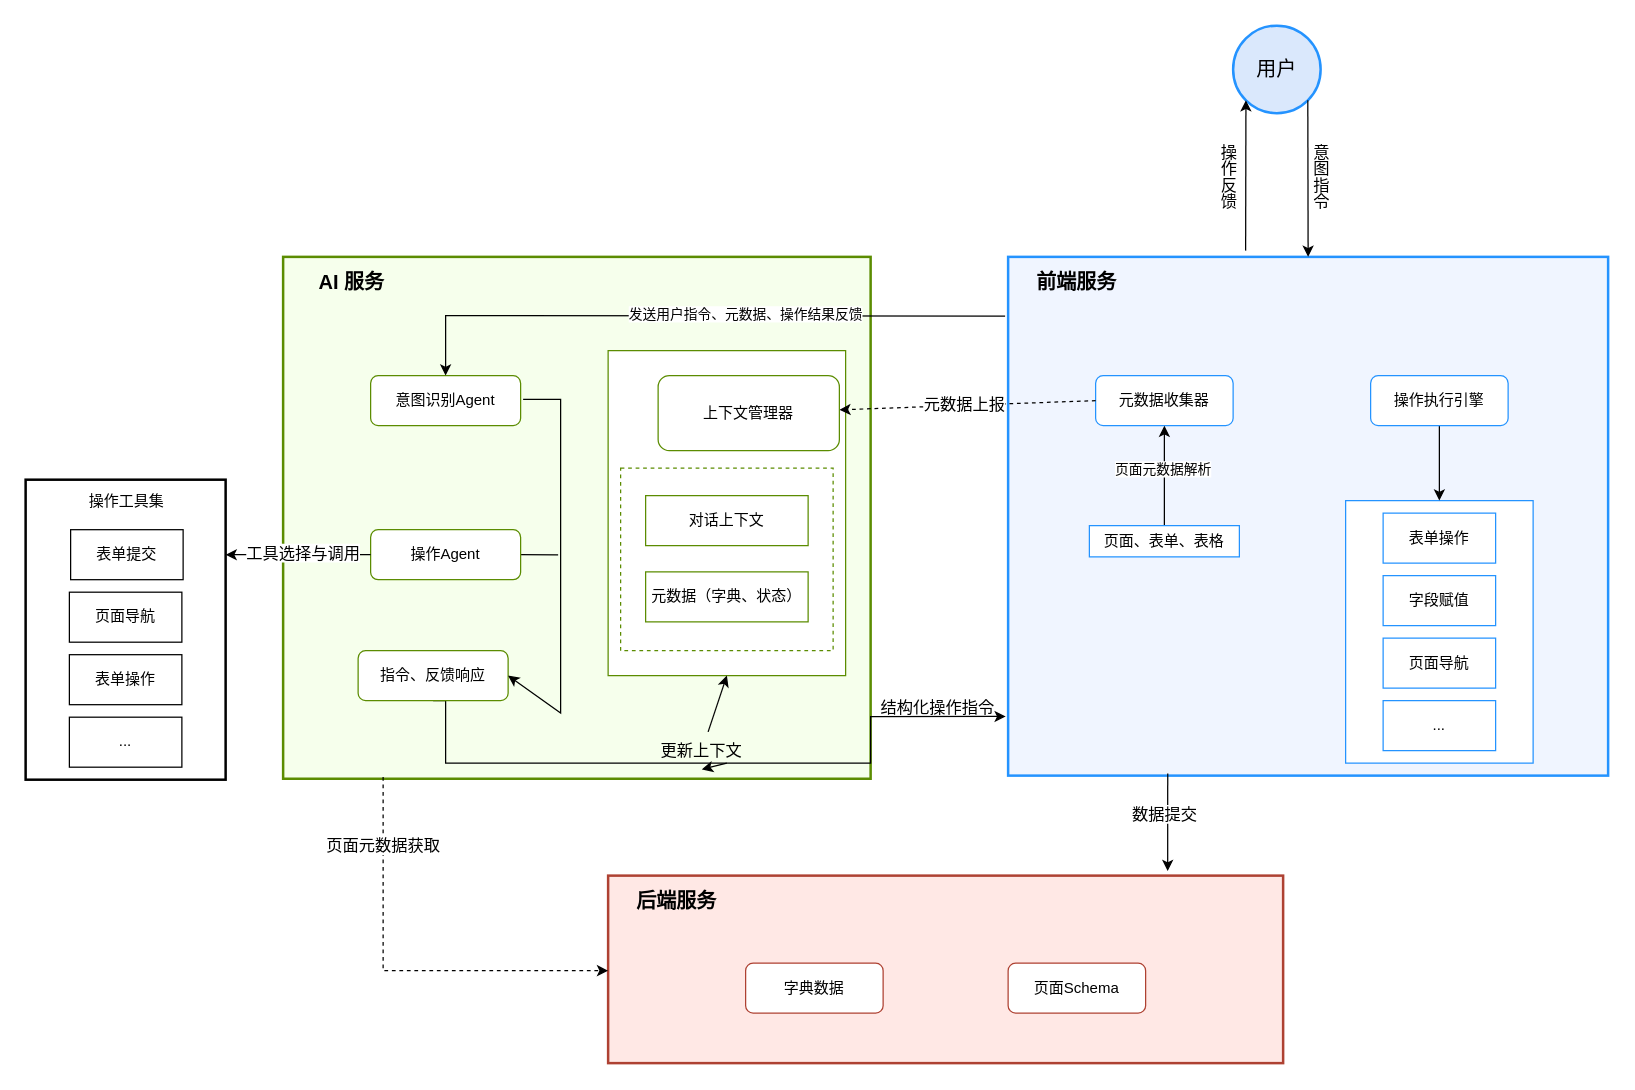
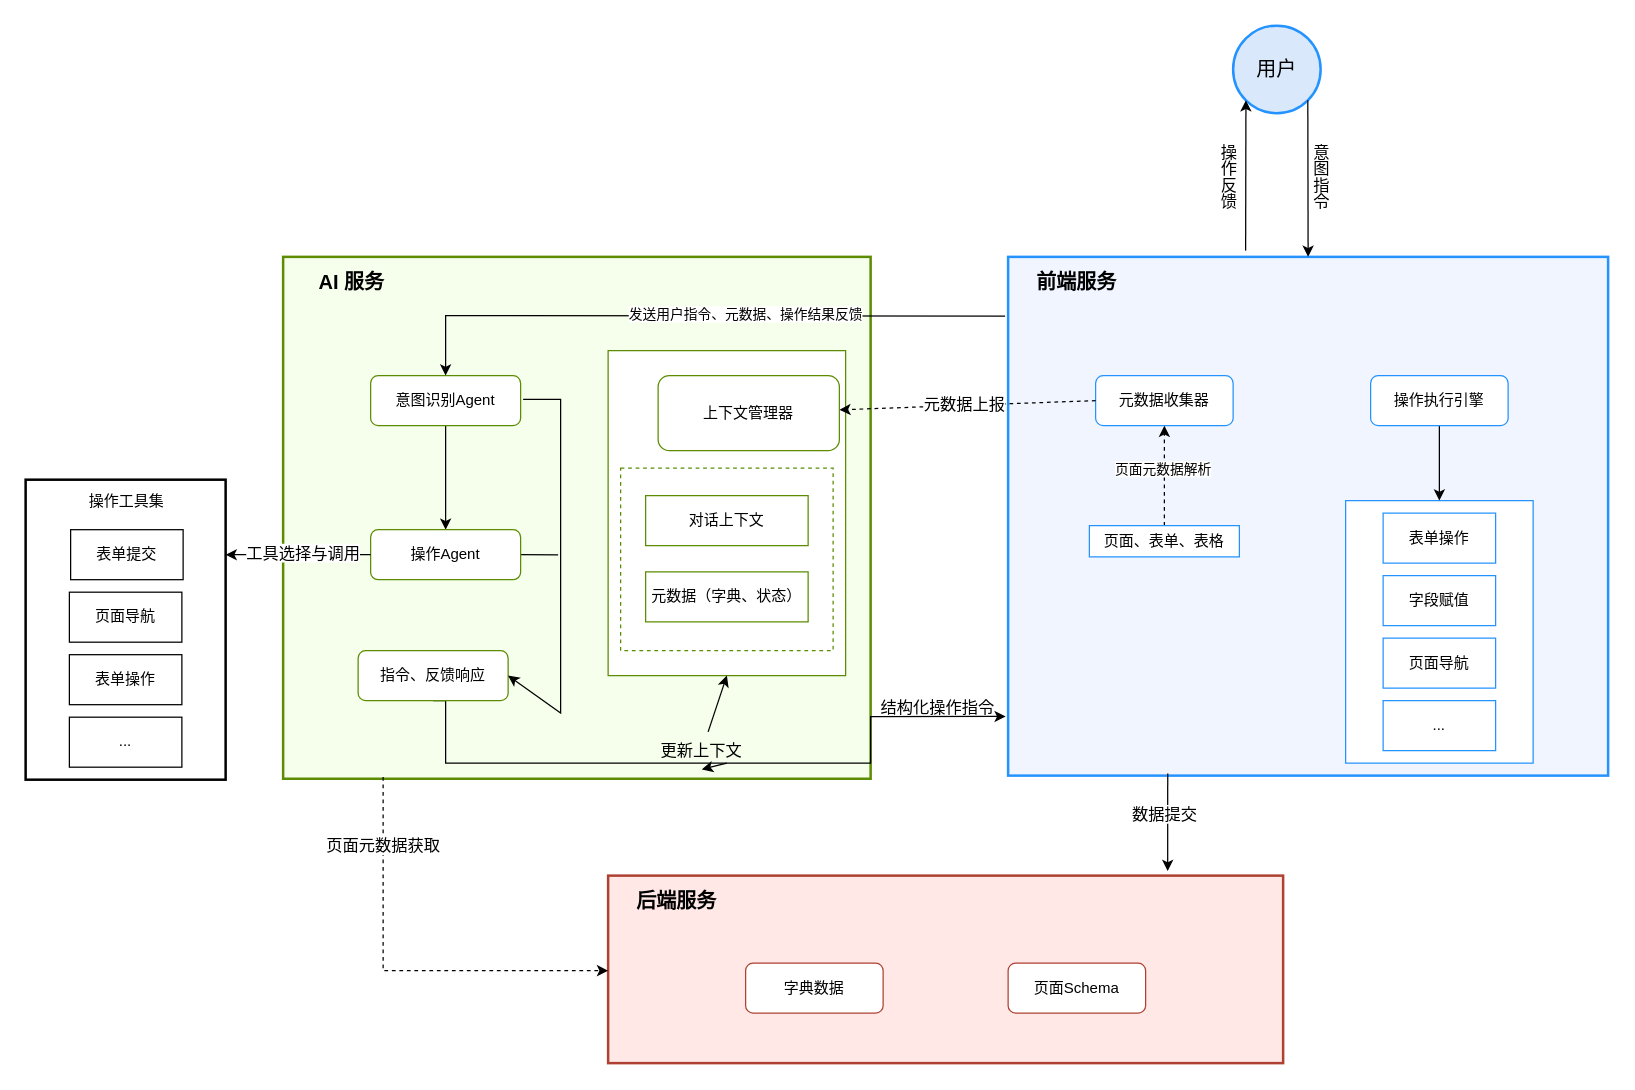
  <mxCell id="0" />
  <mxCell id="1" parent="0" />
  <mxCell id="2" value="" style="rounded=0;whiteSpace=wrap;html=1;fillColor=light-dark(#ffe8e5, #442724);strokeColor=#ae4132;strokeWidth=2;" vertex="1" parent="1"><mxGeometry y="700" width="540" height="150" as="geometry" x="486" /></mxCell>
  <mxCell id="3" value="" style="rounded=0;whiteSpace=wrap;html=1;strokeColor=#5B8C01;strokeWidth=2;fillColor=light-dark(#f6ffec, #ededed);" vertex="1" parent="1"><mxGeometry x="226" y="205" width="470" height="417.5" as="geometry" /></mxCell>
  <mxCell id="4" value="" style="rounded=0;whiteSpace=wrap;html=1;glass=0;strokeWidth=2;perimeterSpacing=0;strokeColor=#2493FF;fillColor=light-dark(#f0f5ff, #ededed);textShadow=0;absoluteArcSize=0;" vertex="1" parent="1"><mxGeometry x="806" y="205" width="480" height="415" as="geometry" /></mxCell>
  <mxCell id="5" value="" style="rounded=0;whiteSpace=wrap;html=1;strokeColor=#2493FF;" vertex="1" parent="1"><mxGeometry x="1076" y="400" width="150" height="210" as="geometry" /></mxCell>
  <mxCell id="6" value="表单操作" style="rounded=0;whiteSpace=wrap;html=1;strokeColor=light-dark(#2493FF,#EDEDED);" vertex="1" parent="1"><mxGeometry x="1106" y="410" width="90" height="40" as="geometry" /></mxCell>
  <mxCell id="7" value="字段赋值" style="rounded=0;whiteSpace=wrap;html=1;strokeColor=light-dark(#2493FF,#2493FF);" vertex="1" parent="1"><mxGeometry x="1106" y="460" width="90" height="40" as="geometry" /></mxCell>
  <mxCell id="8" value="元数据收集器" style="rounded=1;whiteSpace=wrap;html=1;fillColor=default;strokeColor=light-dark(#2493FF,#EDEDED);" vertex="1" parent="1"><mxGeometry x="876" y="300" width="110" height="40" as="geometry" /></mxCell>
  <mxCell id="9" style="edgeStyle=orthogonalEdgeStyle;rounded=0;orthogonalLoop=1;jettySize=auto;html=1;exitX=0.5;exitY=1;exitDx=0;exitDy=0;entryX=0.5;entryY=0;entryDx=0;entryDy=0;" edge="1" parent="1" source="10" target="5"><mxGeometry relative="1" as="geometry" /></mxCell>
  <mxCell id="10" value="操作执行引擎" style="rounded=1;whiteSpace=wrap;html=1;strokeColor=#2493FF;" vertex="1" parent="1"><mxGeometry x="1096" y="300" width="110" height="40" as="geometry" /></mxCell>
  <mxCell id="11" value="页面导航" style="rounded=0;whiteSpace=wrap;html=1;strokeColor=light-dark(#2493FF,#2493FF);" vertex="1" parent="1"><mxGeometry x="1106" y="510" width="90" height="40" as="geometry" /></mxCell>
  <mxCell id="12" value="字典数据" style="rounded=1;whiteSpace=wrap;html=1;strokeColor=light-dark(#ae4132, #ededed);" vertex="1" parent="1"><mxGeometry x="596" y="770" width="110" height="40" as="geometry" /></mxCell>
  <mxCell id="13" value="页面Schema" style="rounded=1;whiteSpace=wrap;html=1;strokeColor=light-dark(#ae4132, #ededed);" vertex="1" parent="1"><mxGeometry x="806" y="770" width="110" height="40" as="geometry" /></mxCell>
- <mxCell id="14" style="edgeStyle=orthogonalEdgeStyle;rounded=0;orthogonalLoop=1;jettySize=auto;html=1;exitX=0.5;exitY=0;exitDx=0;exitDy=0;entryX=0.5;entryY=1;entryDx=0;entryDy=0;" edge="1" parent="1" source="16" target="8"><mxGeometry relative="1" as="geometry" /></mxCell>
+ <mxCell id="14" style="edgeStyle=orthogonalEdgeStyle;rounded=0;orthogonalLoop=1;jettySize=auto;html=1;exitX=0.5;exitY=0;exitDx=0;exitDy=0;entryX=0.5;entryY=1;entryDx=0;entryDy=0;dashed=1;" edge="1" parent="1" source="16" target="8"><mxGeometry relative="1" as="geometry" /></mxCell>
  <mxCell id="15" value="页面元数据解析" style="edgeLabel;html=1;align=center;verticalAlign=middle;resizable=0;points=[];" vertex="1" connectable="0" parent="14"><mxGeometry x="0.142" y="2" relative="1" as="geometry"><mxPoint as="offset" /></mxGeometry></mxCell>
  <mxCell id="16" value="页面、表单、表格" style="rounded=0;whiteSpace=wrap;html=1;strokeColor=light-dark(#2493FF,#2493FF);" vertex="1" parent="1"><mxGeometry x="871" y="420" width="120" height="25" as="geometry" /></mxCell>
  <mxCell id="17" style="edgeStyle=orthogonalEdgeStyle;rounded=0;orthogonalLoop=1;jettySize=auto;html=1;exitX=0.5;exitY=1;exitDx=0;exitDy=0;entryX=-0.004;entryY=0.886;entryDx=0;entryDy=0;entryPerimeter=0;" edge="1" parent="1" source="18" target="4"><mxGeometry relative="1" as="geometry"><Array as="points"><mxPoint x="356" y="610" /><mxPoint x="696" y="610" /><mxPoint x="696" y="573" /></Array></mxGeometry></mxCell>
  <mxCell id="18" value="指令、反馈响应" style="rounded=1;whiteSpace=wrap;html=1;strokeColor=#5B8C01;" vertex="1" parent="1"><mxGeometry x="286" y="520" width="120" height="40" as="geometry" /></mxCell>
  <mxCell id="19" value="" style="rounded=0;whiteSpace=wrap;html=1;strokeColor=default;strokeWidth=2;" vertex="1" parent="1"><mxGeometry x="20" y="383.25" width="160" height="240" as="geometry" /></mxCell>
  <mxCell id="20" value="表单操作" style="rounded=0;whiteSpace=wrap;html=1;" vertex="1" parent="1"><mxGeometry x="55" y="523.25" width="90" height="40" as="geometry" /></mxCell>
  <mxCell id="21" value="页面导航" style="rounded=0;whiteSpace=wrap;html=1;" vertex="1" parent="1"><mxGeometry x="55" y="473.25" width="90" height="40" as="geometry" /></mxCell>
  <mxCell id="22" value="表单提交" style="rounded=0;whiteSpace=wrap;html=1;" vertex="1" parent="1"><mxGeometry x="56" y="423.25" width="90" height="40" as="geometry" /></mxCell>
+ <mxCell id="23" style="edgeStyle=orthogonalEdgeStyle;rounded=0;orthogonalLoop=1;jettySize=auto;html=1;exitX=0.5;exitY=1;exitDx=0;exitDy=0;" edge="1" parent="1" source="24" target="26"><mxGeometry relative="1" as="geometry" /></mxCell>
  <mxCell id="24" value="意图识别Agent" style="rounded=1;whiteSpace=wrap;html=1;strokeColor=#5B8C01;" vertex="1" parent="1"><mxGeometry x="296" y="300" width="120" height="40" as="geometry" /></mxCell>
  <mxCell id="25" style="edgeStyle=orthogonalEdgeStyle;rounded=0;orthogonalLoop=1;jettySize=auto;html=1;exitX=1;exitY=0.5;exitDx=0;exitDy=0;endArrow=none;startFill=0;" edge="1" parent="1" source="26"><mxGeometry relative="1" as="geometry"><mxPoint x="446" y="443" as="targetPoint" /></mxGeometry></mxCell>
  <mxCell id="26" value="操作Agent" style="rounded=1;whiteSpace=wrap;html=1;strokeColor=#5B8C01;" vertex="1" parent="1"><mxGeometry x="296" y="423.25" width="120" height="40" as="geometry" /></mxCell>
  <mxCell id="27" value="" style="rounded=0;whiteSpace=wrap;html=1;strokeColor=#5B8C01;" vertex="1" parent="1"><mxGeometry y="280" width="190" height="260" as="geometry" x="486" /></mxCell>
  <mxCell id="28" value="..." style="rounded=0;whiteSpace=wrap;html=1;" vertex="1" parent="1"><mxGeometry x="55" y="573.25" width="90" height="40" as="geometry" /></mxCell>
  <mxCell id="29" style="edgeStyle=orthogonalEdgeStyle;rounded=0;orthogonalLoop=1;jettySize=auto;html=1;exitX=0.5;exitY=1;exitDx=0;exitDy=0;" edge="1" parent="1" source="16" target="16"><mxGeometry relative="1" as="geometry" /></mxCell>
  <mxCell id="30" style="edgeStyle=orthogonalEdgeStyle;rounded=0;orthogonalLoop=1;jettySize=auto;html=1;exitX=0.5;exitY=1;exitDx=0;exitDy=0;" edge="1" parent="1" source="13" target="13"><mxGeometry relative="1" as="geometry" /></mxCell>
  <mxCell id="31" value="用户" style="ellipse;whiteSpace=wrap;html=1;aspect=fixed;fillColor=#dae8fc;strokeColor=light-dark(#2493FF,#2493FF);fontStyle=0;fontSize=16;fontColor=default;labelBackgroundColor=none;labelBorderColor=none;textShadow=0;strokeWidth=2;" vertex="1" parent="1"><mxGeometry x="986" y="20" width="70" height="70" as="geometry" /></mxCell>
  <mxCell id="32" value="前端服务" style="text;html=1;align=center;verticalAlign=middle;whiteSpace=wrap;rounded=0;fontColor=default;fontSize=16;fontStyle=1" vertex="1" parent="1"><mxGeometry x="806" y="205" width="110" height="40" as="geometry" /></mxCell>
  <mxCell id="33" value="..." style="rounded=0;whiteSpace=wrap;html=1;strokeColor=light-dark(#2493FF,#2493FF);" vertex="1" parent="1"><mxGeometry x="1106" y="560" width="90" height="40" as="geometry" /></mxCell>
  <mxCell id="34" value="AI 服务" style="text;html=1;align=center;verticalAlign=middle;whiteSpace=wrap;rounded=0;fontStyle=1;fontSize=16;" vertex="1" parent="1"><mxGeometry x="236" y="210" width="90" height="30" as="geometry" /></mxCell>
  <mxCell id="35" value="操作工具集" style="text;html=1;align=center;verticalAlign=middle;whiteSpace=wrap;rounded=0;" vertex="1" parent="1"><mxGeometry x="66" y="385.75" width="70" height="30" as="geometry" /></mxCell>
  <mxCell id="36" value="" style="endArrow=classic;html=1;rounded=0;entryX=0;entryY=1;entryDx=0;entryDy=0;" edge="1" parent="1" target="31"><mxGeometry width="50" height="50" relative="1" as="geometry"><mxPoint x="996" y="200" as="sourcePoint" /><mxPoint x="1016" y="150" as="targetPoint" /></mxGeometry></mxCell>
  <mxCell id="37" value="" style="endArrow=classic;html=1;rounded=0;exitX=1;exitY=1;exitDx=0;exitDy=0;entryX=0.5;entryY=0;entryDx=0;entryDy=0;" edge="1" parent="1" source="31" target="4"><mxGeometry width="50" height="50" relative="1" as="geometry"><mxPoint x="1086" y="150" as="sourcePoint" /><mxPoint x="1136" y="100" as="targetPoint" /></mxGeometry></mxCell>
  <mxCell id="38" value="意图指令" style="edgeLabel;html=1;align=left;verticalAlign=middle;resizable=0;points=[];textDirection=vertical-lr;fontSize=13;" vertex="1" connectable="0" parent="37"><mxGeometry x="-0.683" y="-2" relative="1" as="geometry"><mxPoint x="2" y="40" as="offset" /></mxGeometry></mxCell>
  <mxCell id="39" value="操作反馈" style="edgeLabel;html=1;align=left;verticalAlign=middle;resizable=0;points=[];textDirection=vertical-lr;fontSize=13;" vertex="1" connectable="0" parent="1"><mxGeometry x="960.999" y="143.003" as="geometry"><mxPoint x="11" y="-4" as="offset" /></mxGeometry></mxCell>
  <mxCell id="40" value="后端服务" style="text;html=1;align=center;verticalAlign=middle;whiteSpace=wrap;rounded=0;fontColor=default;fontSize=16;fontStyle=1" vertex="1" parent="1"><mxGeometry y="700" width="110" height="40" as="geometry" x="486" /></mxCell>
  <mxCell id="41" value="" style="endArrow=classic;html=1;rounded=0;exitX=0;exitY=0.5;exitDx=0;exitDy=0;dashed=1;" edge="1" parent="1" source="8" target="46"><mxGeometry width="50" height="50" relative="1" as="geometry"><mxPoint x="696" y="350" as="sourcePoint" /><mxPoint x="706" y="320" as="targetPoint" /></mxGeometry></mxCell>
  <mxCell id="42" value="元数据上报" style="edgeLabel;html=1;align=center;verticalAlign=middle;resizable=0;points=[];fontSize=13;" vertex="1" connectable="0" parent="41"><mxGeometry x="0.032" y="-1" relative="1" as="geometry"><mxPoint as="offset" /></mxGeometry></mxCell>
  <mxCell id="43" value="" style="endArrow=classic;html=1;rounded=0;exitX=0;exitY=0.5;exitDx=0;exitDy=0;entryX=1;entryY=0.25;entryDx=0;entryDy=0;" edge="1" parent="1" source="26" target="19"><mxGeometry width="50" height="50" relative="1" as="geometry"><mxPoint x="276" y="500" as="sourcePoint" /><mxPoint x="196" y="460" as="targetPoint" /></mxGeometry></mxCell>
  <mxCell id="44" value="工具选择与调用" style="edgeLabel;html=1;align=center;verticalAlign=middle;resizable=0;points=[];fontSize=13;" vertex="1" connectable="0" parent="43"><mxGeometry x="0.112" y="-3" relative="1" as="geometry"><mxPoint x="9" y="1" as="offset" /></mxGeometry></mxCell>
  <mxCell id="45" value="" style="endArrow=none;html=1;rounded=0;entryX=1;entryY=0.5;entryDx=0;entryDy=0;exitX=1;exitY=0.5;exitDx=0;exitDy=0;endFill=0;startArrow=classic;startFill=1;" edge="1" parent="1" source="18"><mxGeometry width="50" height="50" relative="1" as="geometry"><mxPoint x="418" y="549" as="sourcePoint" /><mxPoint x="418" y="319" as="targetPoint" /><Array as="points"><mxPoint x="448" y="570" /><mxPoint x="448" y="319" /></Array></mxGeometry></mxCell>
  <mxCell id="46" value="上下文管理器" style="rounded=1;whiteSpace=wrap;html=1;strokeColor=#5B8C01;" vertex="1" parent="1"><mxGeometry x="526" y="300" width="145" height="60" as="geometry" /></mxCell>
  <mxCell id="47" value="" style="rounded=0;whiteSpace=wrap;html=1;dashed=1;strokeColor=#5B8C01;" vertex="1" parent="1"><mxGeometry x="496" y="374" width="170" height="146" as="geometry" /></mxCell>
  <mxCell id="48" value="元数据（字典、状态）" style="rounded=0;whiteSpace=wrap;html=1;strokeColor=#5B8C01;" vertex="1" parent="1"><mxGeometry x="516" y="457" width="130" height="40" as="geometry" /></mxCell>
  <mxCell id="49" value="对话上下文" style="rounded=0;whiteSpace=wrap;html=1;strokeColor=#5B8C01;" vertex="1" parent="1"><mxGeometry x="516" y="396" width="130" height="40" as="geometry" /></mxCell>
  <mxCell id="50" value="" style="endArrow=classic;html=1;rounded=0;entryX=0.5;entryY=1;entryDx=0;entryDy=0;" edge="1" parent="1" source="52" target="27"><mxGeometry width="50" height="50" relative="1" as="geometry"><mxPoint x="581" y="610" as="sourcePoint" /><mxPoint x="626" y="550" as="targetPoint" /></mxGeometry></mxCell>
  <mxCell id="51" value="" style="endArrow=classic;html=1;rounded=0;entryX=0.5;entryY=1;entryDx=0;entryDy=0;" edge="1" parent="1" target="52"><mxGeometry width="50" height="50" relative="1" as="geometry"><mxPoint x="581" y="610" as="sourcePoint" /><mxPoint x="581" y="540" as="targetPoint" /></mxGeometry></mxCell>
  <mxCell id="52" value="更新上下文" style="text;html=1;align=center;verticalAlign=middle;whiteSpace=wrap;rounded=0;fontSize=13;" vertex="1" parent="1"><mxGeometry x="526" y="585" width="70" height="30" as="geometry" /></mxCell>
  <mxCell id="53" value="结构化操作指令" style="text;html=1;align=center;verticalAlign=middle;whiteSpace=wrap;rounded=0;fontSize=13;" vertex="1" parent="1"><mxGeometry x="700" y="550" width="100" height="30" as="geometry" /></mxCell>
  <mxCell id="54" value="" style="endArrow=classic;html=1;rounded=0;exitX=0.266;exitY=0.996;exitDx=0;exitDy=0;exitPerimeter=0;entryX=0.829;entryY=-0.024;entryDx=0;entryDy=0;entryPerimeter=0;" edge="1" parent="1" source="4" target="2"><mxGeometry width="50" height="50" relative="1" as="geometry"><mxPoint x="926" y="660" as="sourcePoint" /><mxPoint x="927" y="700" as="targetPoint" /></mxGeometry></mxCell>
  <mxCell id="55" value="数据提交" style="edgeLabel;html=1;align=center;verticalAlign=middle;resizable=0;points=[];fontSize=13;" vertex="1" connectable="0" parent="54"><mxGeometry x="-0.415" y="1" relative="1" as="geometry"><mxPoint x="-4" y="9" as="offset" /></mxGeometry></mxCell>
  <mxCell id="56" value="" style="endArrow=classic;html=1;rounded=0;entryX=0;entryY=0.5;entryDx=0;entryDy=0;dashed=1;" edge="1" parent="1"><mxGeometry width="50" height="50" relative="1" as="geometry"><mxPoint x="306" y="621" as="sourcePoint" /><mxPoint y="776" as="targetPoint" x="486" /><Array as="points"><mxPoint x="306" y="776" /></Array></mxGeometry></mxCell>
  <mxCell id="57" value="页面元数据获取" style="edgeLabel;html=1;align=center;verticalAlign=middle;resizable=0;points=[];fontSize=13;" vertex="1" connectable="0" parent="56"><mxGeometry x="-0.679" y="-1" relative="1" as="geometry"><mxPoint as="offset" /></mxGeometry></mxCell>
  <mxCell id="58" value="" style="endArrow=classic;html=1;rounded=0;exitX=-0.005;exitY=0.122;exitDx=0;exitDy=0;exitPerimeter=0;" edge="1" parent="1"><mxGeometry width="50" height="50" relative="1" as="geometry"><mxPoint x="803.6" y="252.34" as="sourcePoint" /><mxPoint x="356" y="300" as="targetPoint" /><Array as="points"><mxPoint x="356" y="252" /></Array></mxGeometry></mxCell>
  <mxCell id="59" value="发送用户指令、元数据、操作结果反馈" style="edgeLabel;html=1;align=center;verticalAlign=middle;resizable=0;points=[];" vertex="1" connectable="0" parent="58"><mxGeometry x="-0.162" y="-2" relative="1" as="geometry"><mxPoint as="offset" /></mxGeometry></mxCell>
